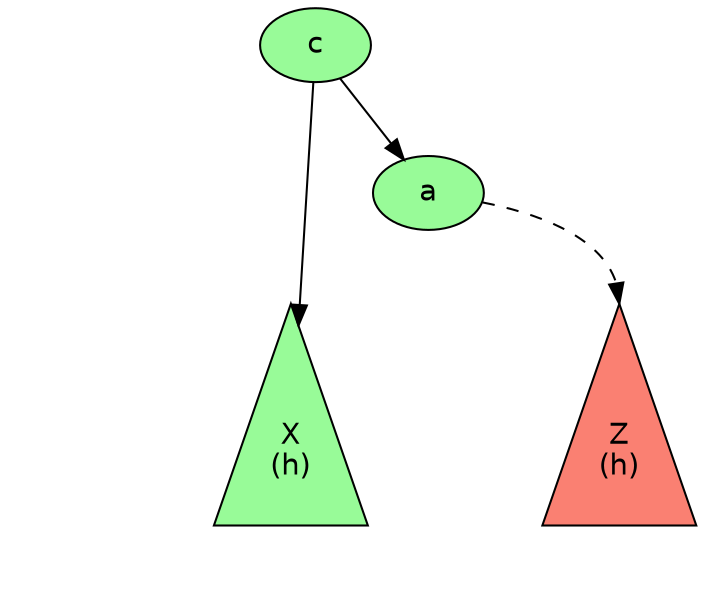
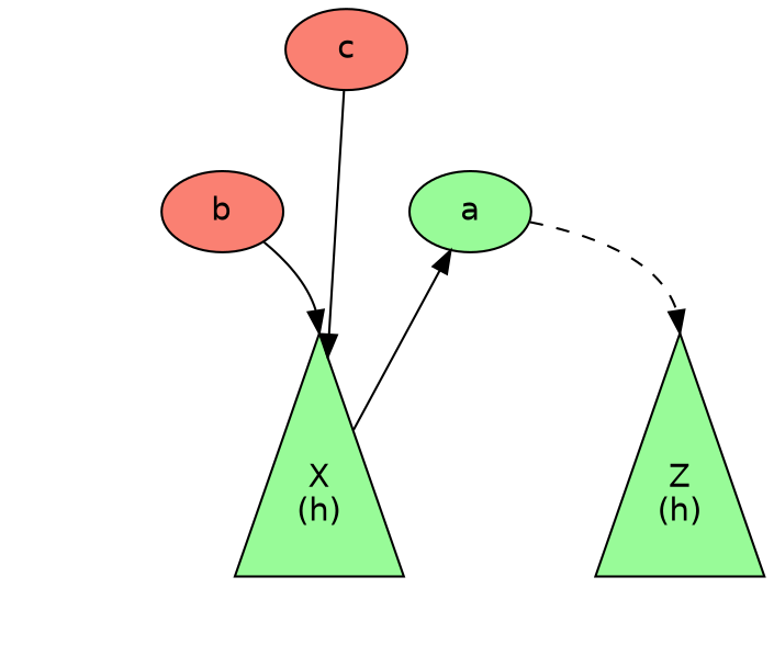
  digraph {
    fontname=Helvetica
    node [fontname=Helvetica style=filled]
    edge [fontname=Helvetica style=invis]
    mc [style=invis width=0.1]
+   b [fillcolor=salmon]
    a [fillcolor=palegreen]
    mb [style=invis width=0.1]
    n5 [fillcolor=palegreen height=2 label="X\n(h)" shape=triangle]
    ma [style=invis width=0.1]
-   n7 [fillcolor=salmon height=2 label="Z\n(h)" shape=triangle]
-   c [fillcolor=palegreen]
+   n7 [fillcolor=palegreen height=2 label="Z\n(h)" shape=triangle]
+   c [fillcolor=salmon]
    subgraph sub_1 {
      rank=same
      mc
+     b
      a
    }
    subgraph sub_2 {
      rank=same
      mb
      n5
    }
    subgraph sub_3 {
      rank=same
      ma
      n7
    }
    mc -> a
+   b -> mc
+   b -> mb
+   b -> n5 [headport=n style=solid]
    a -> ma
    a -> n7 [headport=n style=dashed]
    mb -> n5
    ma -> n7
    c -> mc
-   c -> a [style=solid]
+   n5 -> a [style=solid]
    c -> n5 [style=solid]
  }
